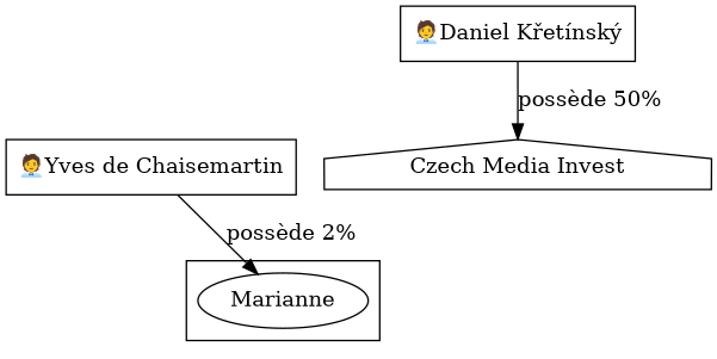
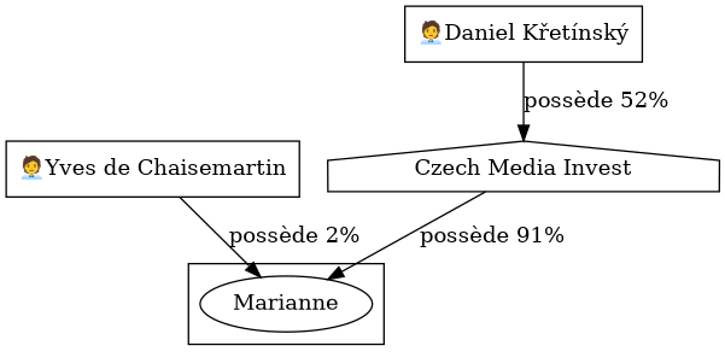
  digraph {
    rankdir=TB
    node [shape=box]
    n1 [label="🧑‍💼Yves de Chaisemartin"]
    n2 [label="🧑‍💼Daniel Křetínský"]
    n3 [label=Marianne shape=""]
    n4 [label="Czech Media Invest" shape=house]
    subgraph sub_1 {
      n1
      n2
    }
    subgraph cluster_2 {
      n3
    }
    n1 -> n3 [label="possède 2%"]
-   n2 -> n4 [label="possède 50%"]
+   n2 -> n4 [label="possède 52%"]
+   n4 -> n3 [label="possède 91%"]
  }
